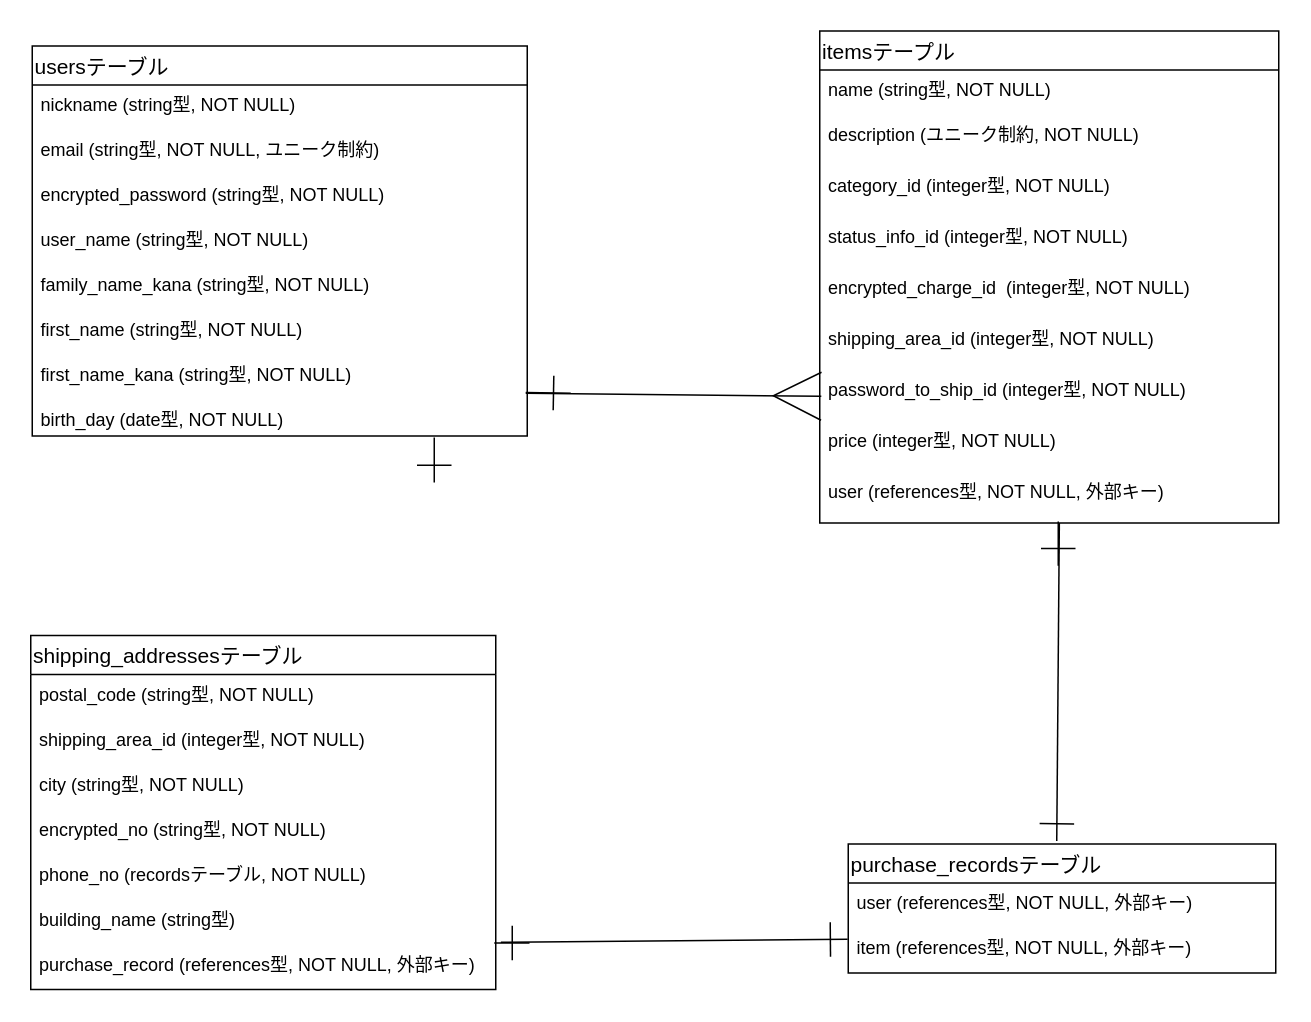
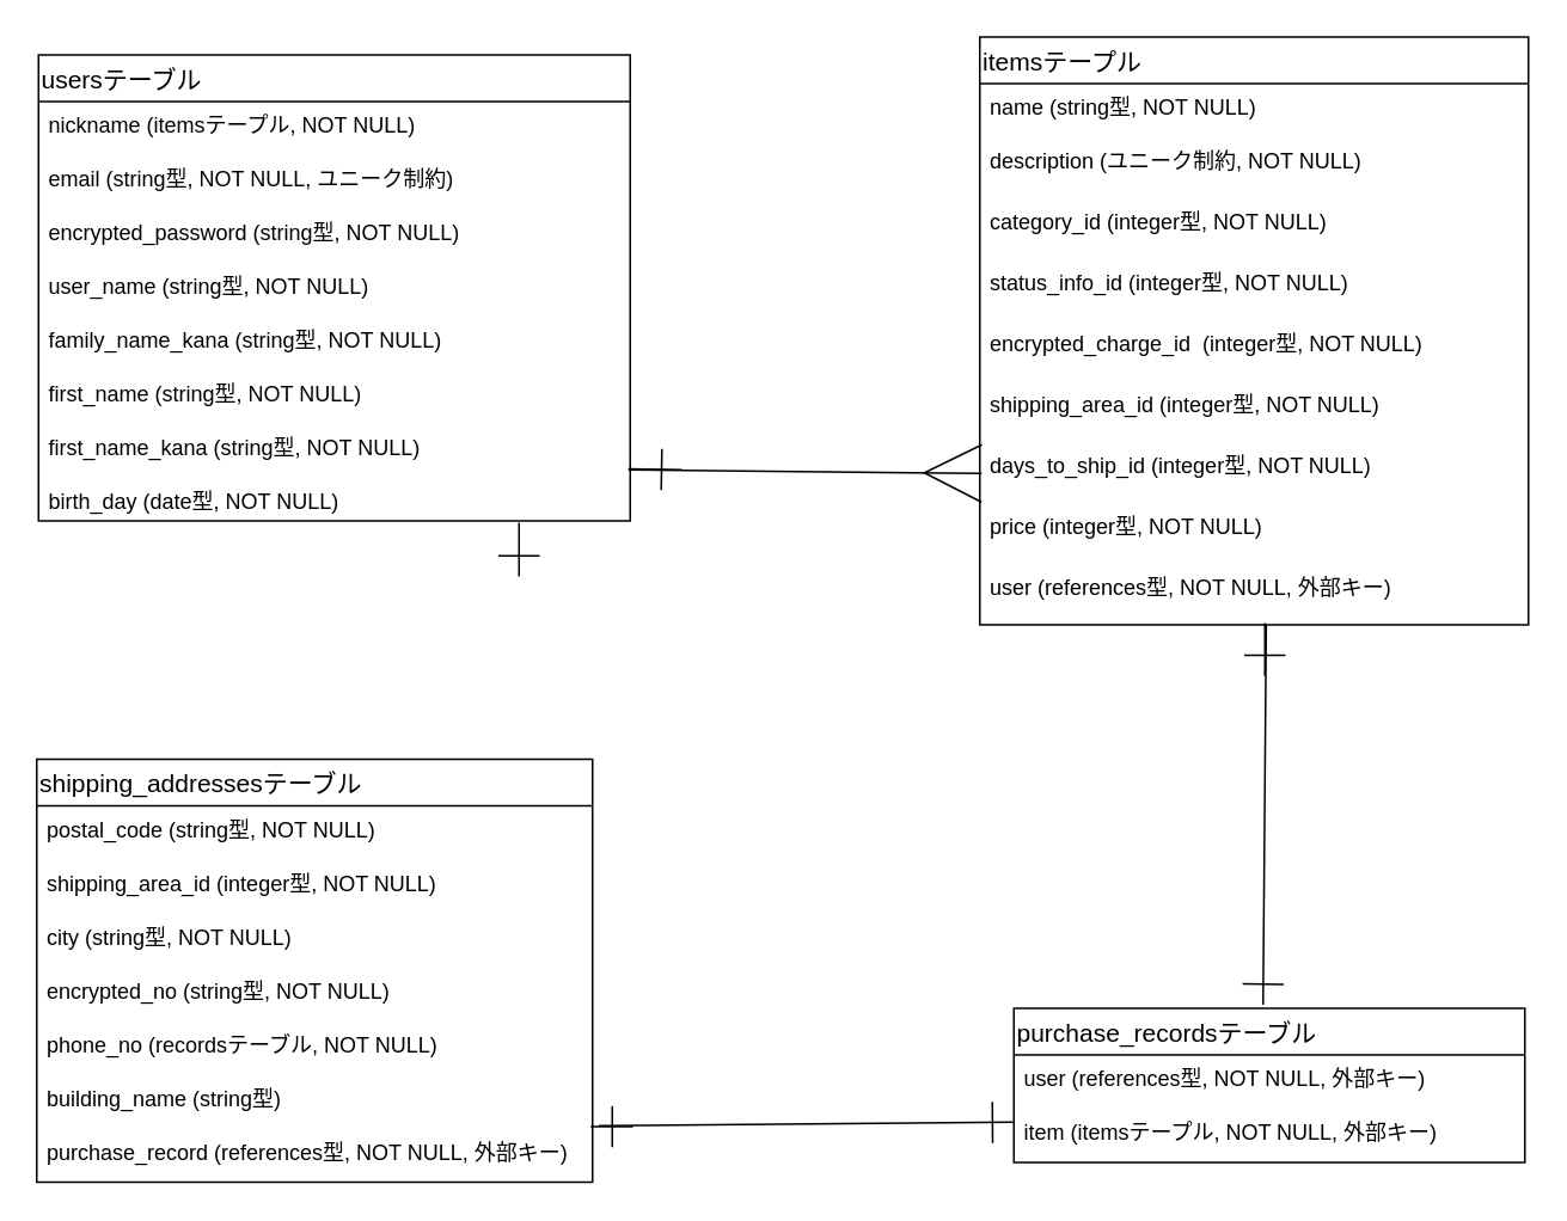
  <mxCell id="0" />
  <mxCell id="1" parent="0" />
  <mxCell id="2" style="edgeStyle=none;rounded=0;html=1;endArrow=ERone;endFill=0;startSize=16;endSize=21;sourcePerimeterSpacing=0;targetPerimeterSpacing=0;strokeWidth=1;" edge="1" parent="1"><mxGeometry relative="1" as="geometry"><mxPoint x="289" y="321" as="targetPoint" /><mxPoint x="289" y="291" as="sourcePoint" /></mxGeometry></mxCell>
  <mxCell id="3" value="usersテーブル" style="swimlane;fontStyle=0;childLayout=stackLayout;horizontal=1;startSize=26;horizontalStack=0;resizeParent=1;resizeParentMax=0;resizeLast=0;collapsible=1;marginBottom=0;align=left;fontSize=14;" vertex="1" parent="1"><mxGeometry x="21" y="30" width="330" height="260" as="geometry" /></mxCell>
- <mxCell id="4" value="nickname (string型, NOT NULL)" style="text;strokeColor=none;fillColor=none;spacingLeft=4;spacingRight=4;overflow=hidden;rotatable=0;points=[[0,0.5],[1,0.5]];portConstraint=eastwest;fontSize=12;" vertex="1" parent="3"><mxGeometry y="26" width="330" height="30" as="geometry" /></mxCell>
+ <mxCell id="4" value="nickname (itemsテープル, NOT NULL)" style="text;strokeColor=none;fillColor=none;spacingLeft=4;spacingRight=4;overflow=hidden;rotatable=0;points=[[0,0.5],[1,0.5]];portConstraint=eastwest;fontSize=12;" vertex="1" parent="3"><mxGeometry y="26" width="330" height="30" as="geometry" /></mxCell>
  <mxCell id="5" value="email (string型, NOT NULL, ユニーク制約)" style="text;strokeColor=none;fillColor=none;spacingLeft=4;spacingRight=4;overflow=hidden;rotatable=0;points=[[0,0.5],[1,0.5]];portConstraint=eastwest;fontSize=12;" vertex="1" parent="3"><mxGeometry y="56" width="330" height="30" as="geometry" /></mxCell>
  <mxCell id="6" value="encrypted_password (string型, NOT NULL)" style="text;strokeColor=none;fillColor=none;spacingLeft=4;spacingRight=4;overflow=hidden;rotatable=0;points=[[0,0.5],[1,0.5]];portConstraint=eastwest;fontSize=12;" vertex="1" parent="3"><mxGeometry y="86" width="330" height="30" as="geometry" /></mxCell>
  <mxCell id="7" value="user_name (string型, NOT NULL)" style="text;strokeColor=none;fillColor=none;spacingLeft=4;spacingRight=4;overflow=hidden;rotatable=0;points=[[0,0.5],[1,0.5]];portConstraint=eastwest;fontSize=12;" vertex="1" parent="3"><mxGeometry y="116" width="330" height="30" as="geometry" /></mxCell>
  <mxCell id="8" value="family_name_kana (string型, NOT NULL)" style="text;strokeColor=none;fillColor=none;spacingLeft=4;spacingRight=4;overflow=hidden;rotatable=0;points=[[0,0.5],[1,0.5]];portConstraint=eastwest;fontSize=12;" vertex="1" parent="3"><mxGeometry y="146" width="330" height="30" as="geometry" /></mxCell>
  <mxCell id="9" value="first_name (string型, NOT NULL)" style="text;strokeColor=none;fillColor=none;spacingLeft=4;spacingRight=4;overflow=hidden;rotatable=0;points=[[0,0.5],[1,0.5]];portConstraint=eastwest;fontSize=12;" vertex="1" parent="3"><mxGeometry y="176" width="330" height="30" as="geometry" /></mxCell>
  <mxCell id="10" value="first_name_kana (string型, NOT NULL)" style="text;strokeColor=none;fillColor=none;spacingLeft=4;spacingRight=4;overflow=hidden;rotatable=0;points=[[0,0.5],[1,0.5]];portConstraint=eastwest;fontSize=12;" vertex="1" parent="3"><mxGeometry y="206" width="330" height="30" as="geometry" /></mxCell>
  <mxCell id="11" value="birth_day (date型, NOT NULL)" style="text;strokeColor=none;fillColor=none;spacingLeft=4;spacingRight=4;overflow=hidden;rotatable=0;points=[[0,0.5],[1,0.5]];portConstraint=eastwest;fontSize=12;" vertex="1" parent="3"><mxGeometry y="236" width="330" height="24" as="geometry" /></mxCell>
  <mxCell id="12" style="edgeStyle=none;rounded=0;html=1;fontColor=#F0F0F0;endArrow=ERone;endFill=0;startSize=16;endSize=21;sourcePerimeterSpacing=0;targetPerimeterSpacing=0;strokeWidth=1;" edge="1" parent="1"><mxGeometry relative="1" as="geometry"><mxPoint x="705.733" y="348" as="sourcePoint" /><mxPoint x="704" y="560" as="targetPoint" /></mxGeometry></mxCell>
  <mxCell id="13" style="edgeStyle=none;rounded=0;html=1;fontColor=#F0F0F0;endArrow=ERone;endFill=0;startSize=16;endSize=21;sourcePerimeterSpacing=0;targetPerimeterSpacing=0;strokeWidth=1;" edge="1" parent="1"><mxGeometry relative="1" as="geometry"><mxPoint x="705" y="376.5" as="targetPoint" /><mxPoint x="705" y="347" as="sourcePoint" /></mxGeometry></mxCell>
  <mxCell id="14" value="itemsテープル" style="swimlane;fontStyle=0;childLayout=stackLayout;horizontal=1;startSize=26;horizontalStack=0;resizeParent=1;resizeParentMax=0;resizeLast=0;collapsible=1;marginBottom=0;align=left;fontSize=14;labelBackgroundColor=default;" vertex="1" parent="1"><mxGeometry x="546" y="20" width="306" height="328" as="geometry" /></mxCell>
  <mxCell id="15" value="name (string型, NOT NULL)" style="text;strokeColor=none;fillColor=none;spacingLeft=4;spacingRight=4;overflow=hidden;rotatable=0;points=[[0,0.5],[1,0.5]];portConstraint=eastwest;fontSize=12;" vertex="1" parent="14"><mxGeometry y="26" width="306" height="30" as="geometry" /></mxCell>
  <mxCell id="16" value="description (ユニーク制約, NOT NULL)" style="text;strokeColor=none;fillColor=none;spacingLeft=4;spacingRight=4;overflow=hidden;rotatable=0;points=[[0,0.5],[1,0.5]];portConstraint=eastwest;fontSize=12;labelBackgroundColor=none;" vertex="1" parent="14"><mxGeometry y="56" width="306" height="34" as="geometry" /></mxCell>
  <mxCell id="17" value="category_id (integer型, NOT NULL)" style="text;strokeColor=none;fillColor=none;spacingLeft=4;spacingRight=4;overflow=hidden;rotatable=0;points=[[0,0.5],[1,0.5]];portConstraint=eastwest;fontSize=12;labelBackgroundColor=none;" vertex="1" parent="14"><mxGeometry y="90" width="306" height="34" as="geometry" /></mxCell>
  <mxCell id="18" value="status_info_id (integer型, NOT NULL)" style="text;strokeColor=none;fillColor=none;spacingLeft=4;spacingRight=4;overflow=hidden;rotatable=0;points=[[0,0.5],[1,0.5]];portConstraint=eastwest;fontSize=12;labelBackgroundColor=none;" vertex="1" parent="14"><mxGeometry y="124" width="306" height="34" as="geometry" /></mxCell>
  <mxCell id="19" value="encrypted_charge_id  (integer型, NOT NULL)" style="text;strokeColor=none;fillColor=none;spacingLeft=4;spacingRight=4;overflow=hidden;rotatable=0;points=[[0,0.5],[1,0.5]];portConstraint=eastwest;fontSize=12;" vertex="1" parent="14"><mxGeometry y="158" width="306" height="34" as="geometry" /></mxCell>
  <mxCell id="20" value="shipping_area_id (integer型, NOT NULL)" style="text;strokeColor=none;fillColor=none;spacingLeft=4;spacingRight=4;overflow=hidden;rotatable=0;points=[[0,0.5],[1,0.5]];portConstraint=eastwest;fontSize=12;" vertex="1" parent="14"><mxGeometry y="192" width="306" height="34" as="geometry" /></mxCell>
- <mxCell id="21" value="password_to_ship_id (integer型, NOT NULL)" style="text;strokeColor=none;fillColor=none;spacingLeft=4;spacingRight=4;overflow=hidden;rotatable=0;points=[[0,0.5],[1,0.5]];portConstraint=eastwest;fontSize=12;" vertex="1" parent="14"><mxGeometry y="226" width="306" height="34" as="geometry" /></mxCell>
+ <mxCell id="21" value="days_to_ship_id (integer型, NOT NULL)" style="text;strokeColor=none;fillColor=none;spacingLeft=4;spacingRight=4;overflow=hidden;rotatable=0;points=[[0,0.5],[1,0.5]];portConstraint=eastwest;fontSize=12;" vertex="1" parent="14"><mxGeometry y="226" width="306" height="34" as="geometry" /></mxCell>
  <mxCell id="22" value="price (integer型, NOT NULL)" style="text;strokeColor=none;fillColor=none;spacingLeft=4;spacingRight=4;overflow=hidden;rotatable=0;points=[[0,0.5],[1,0.5]];portConstraint=eastwest;fontSize=12;" vertex="1" parent="14"><mxGeometry y="260" width="306" height="34" as="geometry" /></mxCell>
  <mxCell id="23" value="user (references型, NOT NULL, 外部キー)" style="text;strokeColor=none;fillColor=none;spacingLeft=4;spacingRight=4;overflow=hidden;rotatable=0;points=[[0,0.5],[1,0.5]];portConstraint=eastwest;fontSize=12;" vertex="1" parent="14"><mxGeometry y="294" width="306" height="34" as="geometry" /></mxCell>
  <mxCell id="24" value="shipping_addressesテーブル" style="swimlane;fontStyle=0;childLayout=stackLayout;horizontal=1;startSize=26;horizontalStack=0;resizeParent=1;resizeParentMax=0;resizeLast=0;collapsible=1;marginBottom=0;align=left;fontSize=14;" vertex="1" parent="1"><mxGeometry x="20" y="423" width="310" height="236" as="geometry" /></mxCell>
  <mxCell id="25" value="postal_code (string型, NOT NULL)" style="text;strokeColor=none;fillColor=none;spacingLeft=4;spacingRight=4;overflow=hidden;rotatable=0;points=[[0,0.5],[1,0.5]];portConstraint=eastwest;fontSize=12;" vertex="1" parent="24"><mxGeometry y="26" width="310" height="30" as="geometry" /></mxCell>
  <mxCell id="26" value="shipping_area_id (integer型, NOT NULL)" style="text;strokeColor=none;fillColor=none;spacingLeft=4;spacingRight=4;overflow=hidden;rotatable=0;points=[[0,0.5],[1,0.5]];portConstraint=eastwest;fontSize=12;" vertex="1" parent="24"><mxGeometry y="56" width="310" height="30" as="geometry" /></mxCell>
  <mxCell id="27" value="city (string型, NOT NULL)" style="text;strokeColor=none;fillColor=none;spacingLeft=4;spacingRight=4;overflow=hidden;rotatable=0;points=[[0,0.5],[1,0.5]];portConstraint=eastwest;fontSize=12;" vertex="1" parent="24"><mxGeometry y="86" width="310" height="30" as="geometry" /></mxCell>
  <mxCell id="28" value="encrypted_no (string型, NOT NULL)" style="text;strokeColor=none;fillColor=none;spacingLeft=4;spacingRight=4;overflow=hidden;rotatable=0;points=[[0,0.5],[1,0.5]];portConstraint=eastwest;fontSize=12;" vertex="1" parent="24"><mxGeometry y="116" width="310" height="30" as="geometry" /></mxCell>
  <mxCell id="29" value="phone_no (recordsテーブル, NOT NULL)" style="text;strokeColor=none;fillColor=none;spacingLeft=4;spacingRight=4;overflow=hidden;rotatable=0;points=[[0,0.5],[1,0.5]];portConstraint=eastwest;fontSize=12;" vertex="1" parent="24"><mxGeometry y="146" width="310" height="30" as="geometry" /></mxCell>
  <mxCell id="30" value="building_name (string型)" style="text;strokeColor=none;fillColor=none;spacingLeft=4;spacingRight=4;overflow=hidden;rotatable=0;points=[[0,0.5],[1,0.5]];portConstraint=eastwest;fontSize=12;" vertex="1" parent="24"><mxGeometry y="176" width="310" height="30" as="geometry" /></mxCell>
  <mxCell id="31" value="purchase_record (references型, NOT NULL, 外部キー)" style="text;strokeColor=none;fillColor=none;spacingLeft=4;spacingRight=4;overflow=hidden;rotatable=0;points=[[0,0.5],[1,0.5]];portConstraint=eastwest;fontSize=12;" vertex="1" parent="24"><mxGeometry y="206" width="310" height="30" as="geometry" /></mxCell>
  <mxCell id="32" value="purchase_recordsテーブル" style="swimlane;fontStyle=0;childLayout=stackLayout;horizontal=1;startSize=26;horizontalStack=0;resizeParent=1;resizeParentMax=0;resizeLast=0;collapsible=1;marginBottom=0;align=left;fontSize=14;" vertex="1" parent="1"><mxGeometry x="565" y="562" width="285" height="86" as="geometry" /></mxCell>
  <mxCell id="33" value="user (references型, NOT NULL, 外部キー)" style="text;strokeColor=none;fillColor=none;spacingLeft=4;spacingRight=4;overflow=hidden;rotatable=0;points=[[0,0.5],[1,0.5]];portConstraint=eastwest;fontSize=12;" vertex="1" parent="32"><mxGeometry y="26" width="285" height="30" as="geometry" /></mxCell>
- <mxCell id="34" value="item (references型, NOT NULL, 外部キー)" style="text;strokeColor=none;fillColor=none;spacingLeft=4;spacingRight=4;overflow=hidden;rotatable=0;points=[[0,0.5],[1,0.5]];portConstraint=eastwest;fontSize=12;" vertex="1" parent="32"><mxGeometry y="56" width="285" height="30" as="geometry" /></mxCell>
+ <mxCell id="34" value="item (itemsテープル, NOT NULL, 外部キー)" style="text;strokeColor=none;fillColor=none;spacingLeft=4;spacingRight=4;overflow=hidden;rotatable=0;points=[[0,0.5],[1,0.5]];portConstraint=eastwest;fontSize=12;" vertex="1" parent="32"><mxGeometry y="56" width="285" height="30" as="geometry" /></mxCell>
  <mxCell id="35" style="edgeStyle=none;rounded=0;html=1;endArrow=ERone;endFill=0;startSize=16;endSize=21;sourcePerimeterSpacing=0;strokeWidth=1;" edge="1" parent="1"><mxGeometry relative="1" as="geometry"><mxPoint x="380" y="261.53" as="targetPoint" /><mxPoint x="350" y="260.997" as="sourcePoint" /></mxGeometry></mxCell>
  <mxCell id="36" style="edgeStyle=none;html=1;entryX=-0.012;entryY=0.603;entryDx=0;entryDy=0;entryPerimeter=0;endArrow=ERmany;endFill=0;rounded=0;endSize=30;strokeWidth=1;startSize=16;sourcePerimeterSpacing=0;exitX=0.997;exitY=0.604;exitDx=0;exitDy=0;exitPerimeter=0;" edge="1" parent="1"><mxGeometry relative="1" as="geometry"><mxPoint x="350.01" y="261.496" as="sourcePoint" /><mxPoint x="547.04" y="263.502" as="targetPoint" /></mxGeometry></mxCell>
  <mxCell id="37" style="edgeStyle=none;rounded=0;html=1;fontColor=#F0F0F0;endArrow=ERone;endFill=0;startSize=16;endSize=21;sourcePerimeterSpacing=0;targetPerimeterSpacing=0;strokeWidth=1;entryX=-0.012;entryY=0.25;entryDx=0;entryDy=0;entryPerimeter=0;exitX=1.011;exitY=-0.05;exitDx=0;exitDy=0;exitPerimeter=0;" edge="1" parent="1"><mxGeometry relative="1" as="geometry"><mxPoint x="333.41" y="627.5" as="sourcePoint" /><mxPoint x="564.58" y="625.5" as="targetPoint" /></mxGeometry></mxCell>
  <mxCell id="38" style="edgeStyle=none;rounded=0;html=1;fontColor=#F0F0F0;endArrow=ERone;endFill=0;startSize=16;endSize=21;sourcePerimeterSpacing=0;targetPerimeterSpacing=0;strokeWidth=1;" edge="1" parent="1"><mxGeometry relative="1" as="geometry"><mxPoint x="352.5" y="628" as="targetPoint" /><mxPoint x="329" y="628" as="sourcePoint" /></mxGeometry></mxCell>
